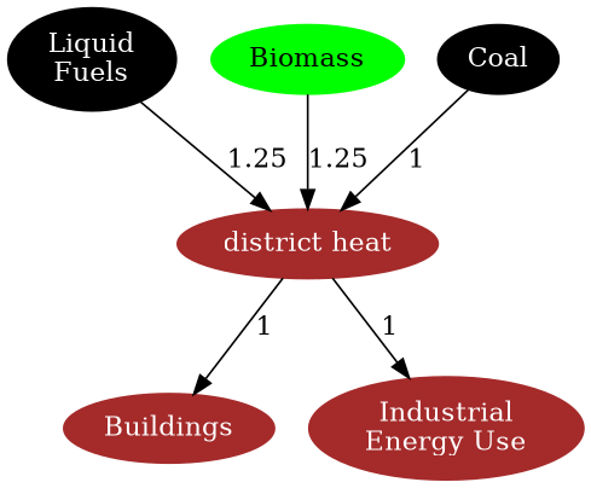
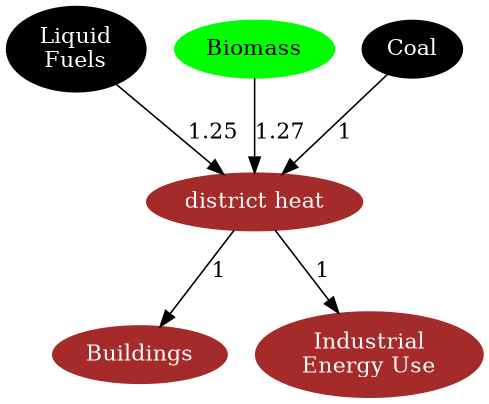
  digraph {
    node [color=brown fontcolor=white style=filled]
    n1 [color=black label="Liquid\nFuels"]
    n2 [label="district heat"]
    n3 [label=Buildings]
    n4 [label="Industrial\nEnergy Use"]
    n5 [color=green label=Biomass fontcolor=""]
    n6 [color=black label=Coal]
    n1 -> n2 [label=1.25]
    n2 -> n3 [label=1]
    n2 -> n4 [label=1]
-   n5 -> n2 [label=1.25]
+   n5 -> n2 [label=1.27]
    n6 -> n2 [label=1]
  }
